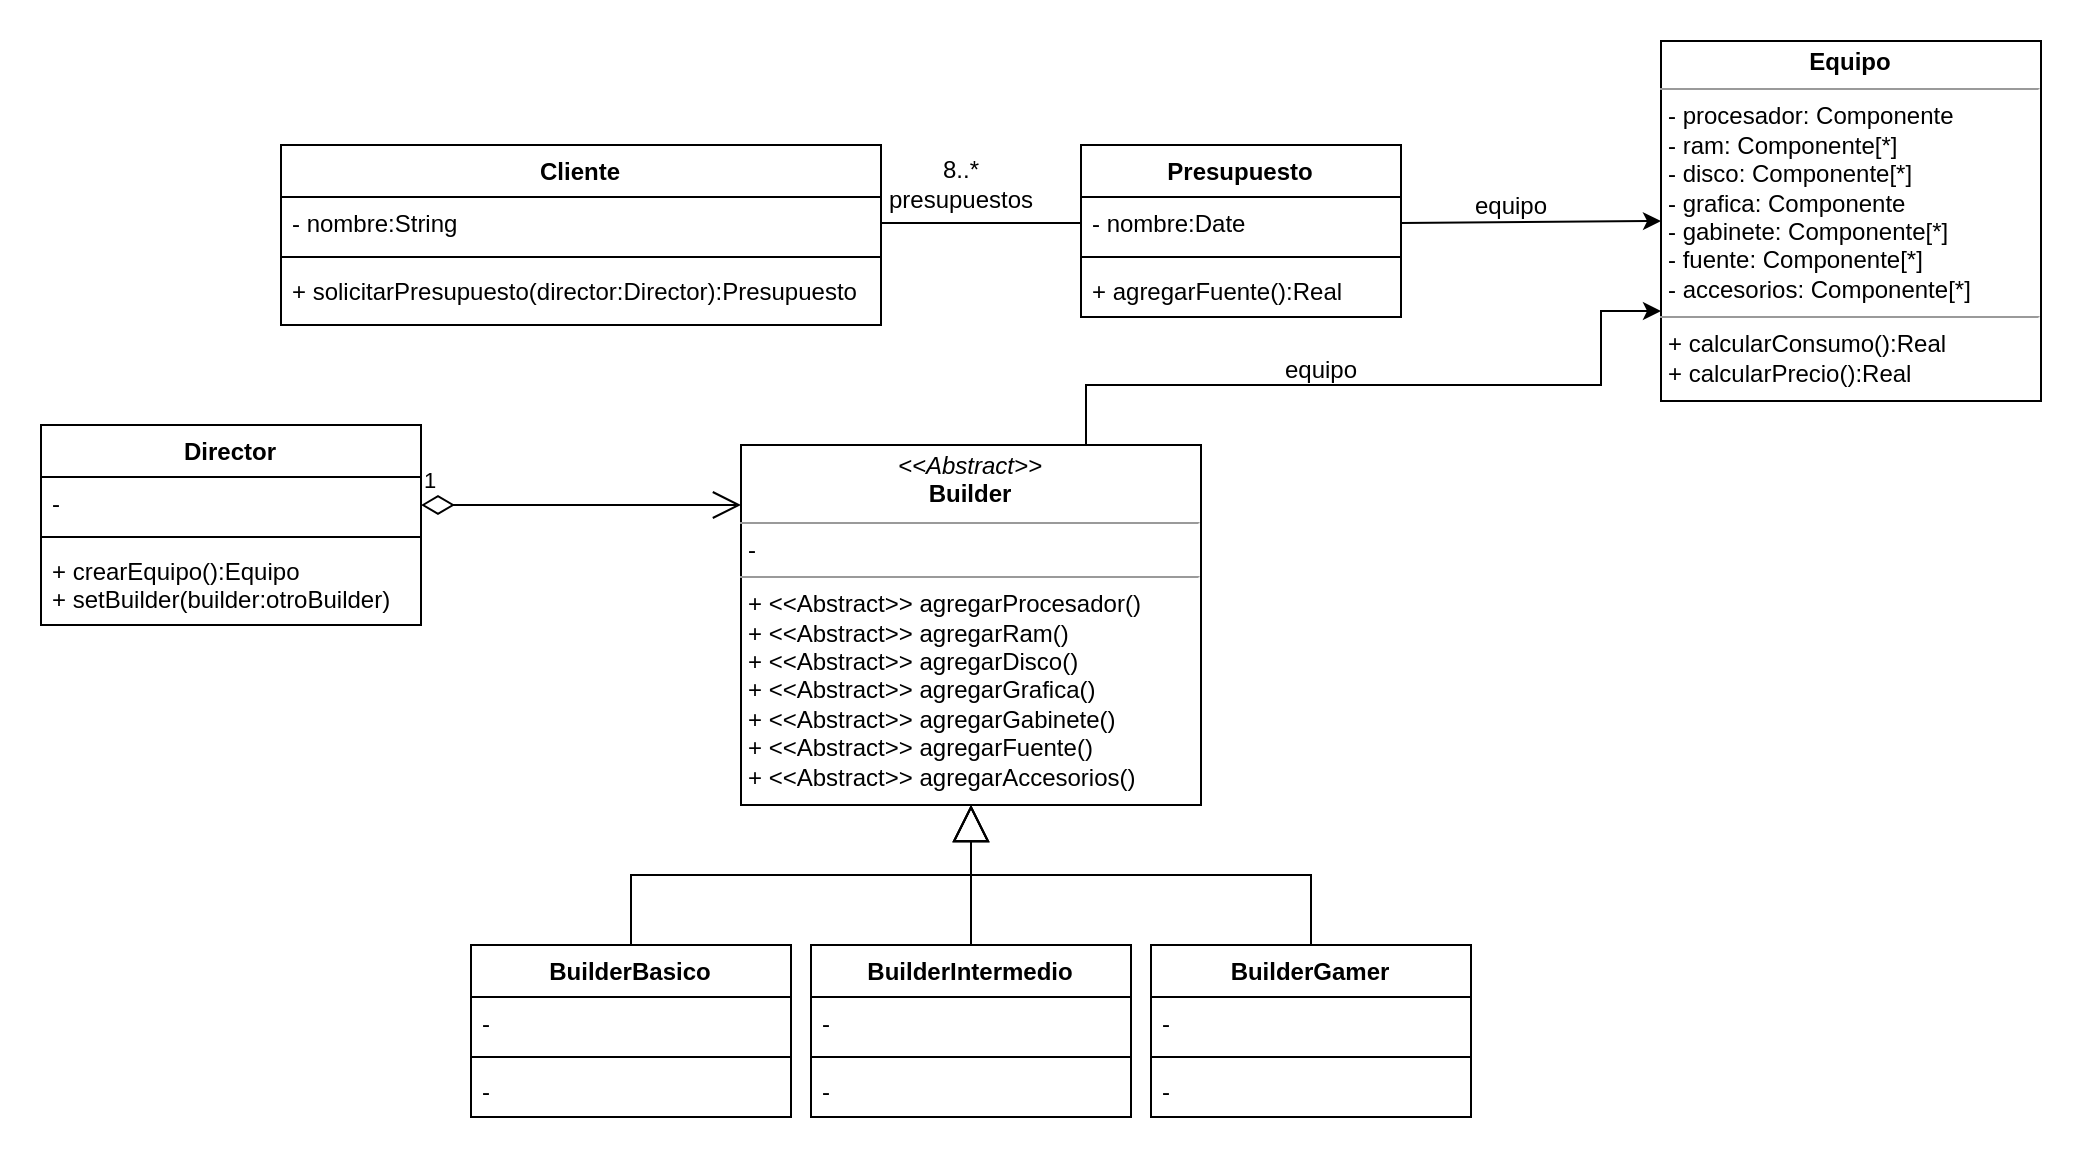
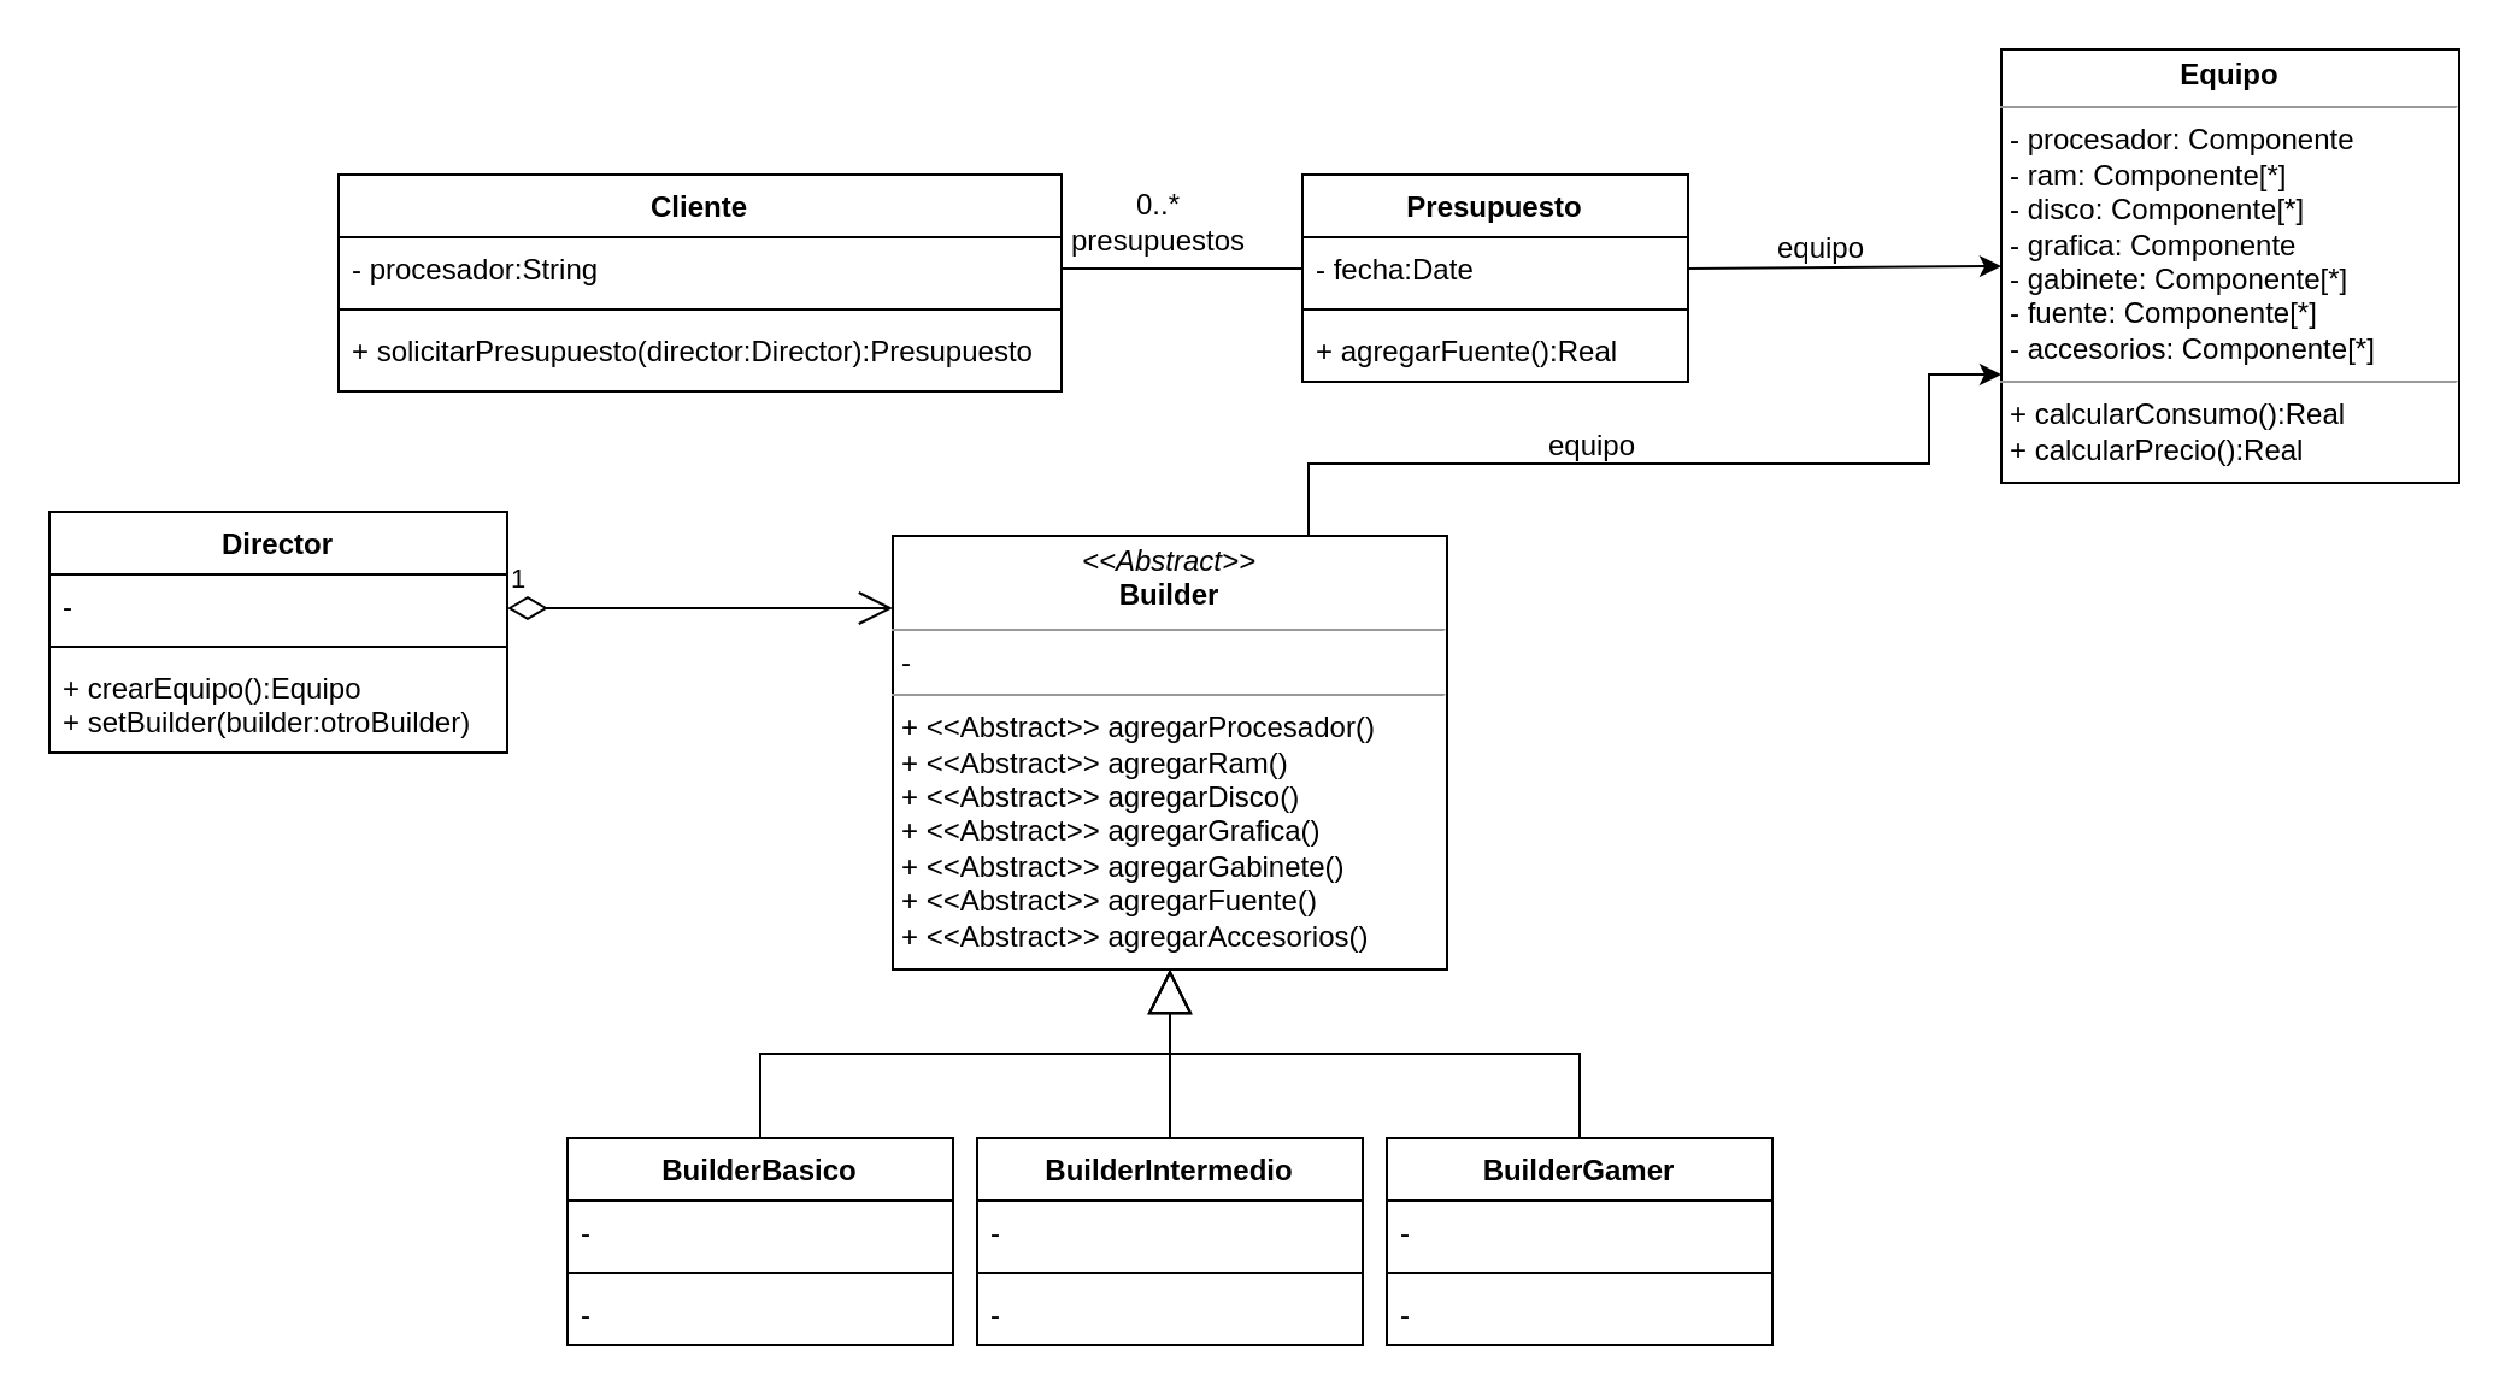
  <mxCell id="0" />
  <mxCell id="1" parent="0" />
  <mxCell id="2" value="Presupuesto" style="swimlane;fontStyle=1;align=center;verticalAlign=top;childLayout=stackLayout;horizontal=1;startSize=26;horizontalStack=0;resizeParent=1;resizeParentMax=0;resizeLast=0;collapsible=1;marginBottom=0;whiteSpace=wrap;html=1;" parent="1" vertex="1"><mxGeometry x="540" y="72" width="160" height="86" as="geometry" /></mxCell>
- <mxCell id="3" value="- nombre:Date" style="text;strokeColor=none;fillColor=none;align=left;verticalAlign=top;spacingLeft=4;spacingRight=4;overflow=hidden;rotatable=0;points=[[0,0.5],[1,0.5]];portConstraint=eastwest;whiteSpace=wrap;html=1;" parent="2" vertex="1"><mxGeometry y="26" width="160" height="26" as="geometry" /></mxCell>
+ <mxCell id="3" value="- fecha:Date" style="text;strokeColor=none;fillColor=none;align=left;verticalAlign=top;spacingLeft=4;spacingRight=4;overflow=hidden;rotatable=0;points=[[0,0.5],[1,0.5]];portConstraint=eastwest;whiteSpace=wrap;html=1;" parent="2" vertex="1"><mxGeometry y="26" width="160" height="26" as="geometry" /></mxCell>
  <mxCell id="4" value="" style="line;strokeWidth=1;fillColor=none;align=left;verticalAlign=middle;spacingTop=-1;spacingLeft=3;spacingRight=3;rotatable=0;labelPosition=right;points=[];portConstraint=eastwest;strokeColor=inherit;" parent="2" vertex="1"><mxGeometry y="52" width="160" height="8" as="geometry" /></mxCell>
  <mxCell id="5" value="+ agregarFuente():Real" style="text;strokeColor=none;fillColor=none;align=left;verticalAlign=top;spacingLeft=4;spacingRight=4;overflow=hidden;rotatable=0;points=[[0,0.5],[1,0.5]];portConstraint=eastwest;whiteSpace=wrap;html=1;" parent="2" vertex="1"><mxGeometry y="60" width="160" height="26" as="geometry" /></mxCell>
  <mxCell id="6" value="" style="endArrow=classic;html=1;rounded=0;exitX=1;exitY=0.5;exitDx=0;exitDy=0;entryX=0;entryY=0.5;entryDx=0;entryDy=0;" parent="1" source="3" target="35" edge="1"><mxGeometry width="50" height="50" relative="1" as="geometry"><mxPoint x="800" y="262" as="sourcePoint" /><mxPoint x="824" y="112" as="targetPoint" /></mxGeometry></mxCell>
  <mxCell id="7" value="equipo" style="text;html=1;align=center;verticalAlign=middle;resizable=0;points=[];autosize=1;strokeColor=none;fillColor=none;" parent="1" vertex="1"><mxGeometry x="725" y="88" width="60" height="30" as="geometry" /></mxCell>
  <mxCell id="8" value="Director" style="swimlane;fontStyle=1;align=center;verticalAlign=top;childLayout=stackLayout;horizontal=1;startSize=26;horizontalStack=0;resizeParent=1;resizeParentMax=0;resizeLast=0;collapsible=1;marginBottom=0;whiteSpace=wrap;html=1;" parent="1" vertex="1"><mxGeometry x="20" y="212" width="190" height="100" as="geometry" /></mxCell>
  <mxCell id="9" value="-" style="text;strokeColor=none;fillColor=none;align=left;verticalAlign=top;spacingLeft=4;spacingRight=4;overflow=hidden;rotatable=0;points=[[0,0.5],[1,0.5]];portConstraint=eastwest;whiteSpace=wrap;html=1;" parent="8" vertex="1"><mxGeometry y="26" width="190" height="26" as="geometry" /></mxCell>
  <mxCell id="10" value="" style="line;strokeWidth=1;fillColor=none;align=left;verticalAlign=middle;spacingTop=-1;spacingLeft=3;spacingRight=3;rotatable=0;labelPosition=right;points=[];portConstraint=eastwest;strokeColor=inherit;" parent="8" vertex="1"><mxGeometry y="52" width="190" height="8" as="geometry" /></mxCell>
  <mxCell id="11" value="+ crearEquipo():Equipo&lt;br&gt;+ setBuilder(builder:otroBuilder)" style="text;strokeColor=none;fillColor=none;align=left;verticalAlign=top;spacingLeft=4;spacingRight=4;overflow=hidden;rotatable=0;points=[[0,0.5],[1,0.5]];portConstraint=eastwest;whiteSpace=wrap;html=1;" parent="8" vertex="1"><mxGeometry y="60" width="190" height="40" as="geometry" /></mxCell>
  <mxCell id="12" value="1" style="endArrow=open;html=1;endSize=12;startArrow=diamondThin;startSize=14;startFill=0;edgeStyle=orthogonalEdgeStyle;align=left;verticalAlign=bottom;rounded=0;" parent="1" edge="1"><mxGeometry x="-1" y="3" relative="1" as="geometry"><mxPoint x="210" y="252" as="sourcePoint" /><mxPoint x="370" y="252" as="targetPoint" /></mxGeometry></mxCell>
  <mxCell id="13" value="&lt;p style=&quot;margin:0px;margin-top:4px;text-align:center;&quot;&gt;&lt;i&gt;&amp;lt;&amp;lt;Abstract&amp;gt;&amp;gt;&lt;/i&gt;&lt;br&gt;&lt;b&gt;Builder&lt;/b&gt;&lt;/p&gt;&lt;hr size=&quot;1&quot;&gt;&lt;p style=&quot;margin:0px;margin-left:4px;&quot;&gt;-&lt;/p&gt;&lt;hr size=&quot;1&quot;&gt;&lt;p style=&quot;margin:0px;margin-left:4px;&quot;&gt;+ &amp;lt;&amp;lt;Abstract&amp;gt;&amp;gt; agregarProcesador()&lt;br&gt;&lt;/p&gt;&lt;p style=&quot;margin:0px;margin-left:4px;&quot;&gt;+ &amp;lt;&amp;lt;Abstract&amp;gt;&amp;gt; agregarRam()&lt;br&gt;&lt;/p&gt;&lt;p style=&quot;margin:0px;margin-left:4px;&quot;&gt;+ &amp;lt;&amp;lt;Abstract&amp;gt;&amp;gt; agregarDisco()&lt;br&gt;&lt;/p&gt;&lt;p style=&quot;margin:0px;margin-left:4px;&quot;&gt;+ &amp;lt;&amp;lt;Abstract&amp;gt;&amp;gt; agregarGrafica()&lt;br&gt;&lt;/p&gt;&lt;p style=&quot;margin:0px;margin-left:4px;&quot;&gt;+ &amp;lt;&amp;lt;Abstract&amp;gt;&amp;gt; agregarGabinete()&lt;br&gt;&lt;/p&gt;&lt;p style=&quot;margin:0px;margin-left:4px;&quot;&gt;+ &amp;lt;&amp;lt;Abstract&amp;gt;&amp;gt; agregarFuente()&lt;br&gt;&lt;/p&gt;&lt;p style=&quot;margin:0px;margin-left:4px;&quot;&gt;+ &amp;lt;&amp;lt;Abstract&amp;gt;&amp;gt; agregarAccesorios()&lt;br&gt;&lt;/p&gt;&lt;p style=&quot;margin:0px;margin-left:4px;&quot;&gt;&lt;br&gt;&lt;/p&gt;" style="verticalAlign=top;align=left;overflow=fill;fontSize=12;fontFamily=Helvetica;html=1;whiteSpace=wrap;" parent="1" vertex="1"><mxGeometry x="370" y="222" width="230" height="180" as="geometry" /></mxCell>
  <mxCell id="14" value="BuilderBasico" style="swimlane;fontStyle=1;align=center;verticalAlign=top;childLayout=stackLayout;horizontal=1;startSize=26;horizontalStack=0;resizeParent=1;resizeParentMax=0;resizeLast=0;collapsible=1;marginBottom=0;whiteSpace=wrap;html=1;" parent="1" vertex="1"><mxGeometry x="235" y="472" width="160" height="86" as="geometry" /></mxCell>
  <mxCell id="15" value="-" style="text;strokeColor=none;fillColor=none;align=left;verticalAlign=top;spacingLeft=4;spacingRight=4;overflow=hidden;rotatable=0;points=[[0,0.5],[1,0.5]];portConstraint=eastwest;whiteSpace=wrap;html=1;" parent="14" vertex="1"><mxGeometry y="26" width="160" height="26" as="geometry" /></mxCell>
  <mxCell id="16" value="" style="line;strokeWidth=1;fillColor=none;align=left;verticalAlign=middle;spacingTop=-1;spacingLeft=3;spacingRight=3;rotatable=0;labelPosition=right;points=[];portConstraint=eastwest;strokeColor=inherit;" parent="14" vertex="1"><mxGeometry y="52" width="160" height="8" as="geometry" /></mxCell>
  <mxCell id="17" value="-" style="text;strokeColor=none;fillColor=none;align=left;verticalAlign=top;spacingLeft=4;spacingRight=4;overflow=hidden;rotatable=0;points=[[0,0.5],[1,0.5]];portConstraint=eastwest;whiteSpace=wrap;html=1;" parent="14" vertex="1"><mxGeometry y="60" width="160" height="26" as="geometry" /></mxCell>
  <mxCell id="18" value="BuilderIntermedio" style="swimlane;fontStyle=1;align=center;verticalAlign=top;childLayout=stackLayout;horizontal=1;startSize=26;horizontalStack=0;resizeParent=1;resizeParentMax=0;resizeLast=0;collapsible=1;marginBottom=0;whiteSpace=wrap;html=1;" parent="1" vertex="1"><mxGeometry x="405" y="472" width="160" height="86" as="geometry" /></mxCell>
  <mxCell id="19" value="-" style="text;strokeColor=none;fillColor=none;align=left;verticalAlign=top;spacingLeft=4;spacingRight=4;overflow=hidden;rotatable=0;points=[[0,0.5],[1,0.5]];portConstraint=eastwest;whiteSpace=wrap;html=1;" parent="18" vertex="1"><mxGeometry y="26" width="160" height="26" as="geometry" /></mxCell>
  <mxCell id="20" value="" style="line;strokeWidth=1;fillColor=none;align=left;verticalAlign=middle;spacingTop=-1;spacingLeft=3;spacingRight=3;rotatable=0;labelPosition=right;points=[];portConstraint=eastwest;strokeColor=inherit;" parent="18" vertex="1"><mxGeometry y="52" width="160" height="8" as="geometry" /></mxCell>
  <mxCell id="21" value="-" style="text;strokeColor=none;fillColor=none;align=left;verticalAlign=top;spacingLeft=4;spacingRight=4;overflow=hidden;rotatable=0;points=[[0,0.5],[1,0.5]];portConstraint=eastwest;whiteSpace=wrap;html=1;" parent="18" vertex="1"><mxGeometry y="60" width="160" height="26" as="geometry" /></mxCell>
  <mxCell id="22" value="BuilderGamer" style="swimlane;fontStyle=1;align=center;verticalAlign=top;childLayout=stackLayout;horizontal=1;startSize=26;horizontalStack=0;resizeParent=1;resizeParentMax=0;resizeLast=0;collapsible=1;marginBottom=0;whiteSpace=wrap;html=1;" parent="1" vertex="1"><mxGeometry x="575" y="472" width="160" height="86" as="geometry" /></mxCell>
  <mxCell id="23" value="-" style="text;strokeColor=none;fillColor=none;align=left;verticalAlign=top;spacingLeft=4;spacingRight=4;overflow=hidden;rotatable=0;points=[[0,0.5],[1,0.5]];portConstraint=eastwest;whiteSpace=wrap;html=1;" parent="22" vertex="1"><mxGeometry y="26" width="160" height="26" as="geometry" /></mxCell>
  <mxCell id="24" value="" style="line;strokeWidth=1;fillColor=none;align=left;verticalAlign=middle;spacingTop=-1;spacingLeft=3;spacingRight=3;rotatable=0;labelPosition=right;points=[];portConstraint=eastwest;strokeColor=inherit;" parent="22" vertex="1"><mxGeometry y="52" width="160" height="8" as="geometry" /></mxCell>
  <mxCell id="25" value="-" style="text;strokeColor=none;fillColor=none;align=left;verticalAlign=top;spacingLeft=4;spacingRight=4;overflow=hidden;rotatable=0;points=[[0,0.5],[1,0.5]];portConstraint=eastwest;whiteSpace=wrap;html=1;" parent="22" vertex="1"><mxGeometry y="60" width="160" height="26" as="geometry" /></mxCell>
  <mxCell id="26" value="" style="endArrow=block;endSize=16;endFill=0;html=1;rounded=0;exitX=0.5;exitY=0;exitDx=0;exitDy=0;entryX=0.5;entryY=1;entryDx=0;entryDy=0;edgeStyle=orthogonalEdgeStyle;" parent="1" source="14" target="13" edge="1"><mxGeometry width="160" relative="1" as="geometry"><mxPoint x="350" y="382" as="sourcePoint" /><mxPoint x="510" y="382" as="targetPoint" /></mxGeometry></mxCell>
  <mxCell id="27" value="" style="endArrow=block;endSize=16;endFill=0;html=1;rounded=0;exitX=0.5;exitY=0;exitDx=0;exitDy=0;entryX=0.5;entryY=1;entryDx=0;entryDy=0;edgeStyle=orthogonalEdgeStyle;" parent="1" source="18" target="13" edge="1"><mxGeometry width="160" relative="1" as="geometry"><mxPoint x="325" y="482" as="sourcePoint" /><mxPoint x="495" y="412" as="targetPoint" /></mxGeometry></mxCell>
  <mxCell id="28" value="" style="endArrow=block;endSize=16;endFill=0;html=1;rounded=0;exitX=0.5;exitY=0;exitDx=0;exitDy=0;entryX=0.5;entryY=1;entryDx=0;entryDy=0;edgeStyle=orthogonalEdgeStyle;" parent="1" source="22" target="13" edge="1"><mxGeometry width="160" relative="1" as="geometry"><mxPoint x="495" y="482" as="sourcePoint" /><mxPoint x="495" y="412" as="targetPoint" /></mxGeometry></mxCell>
  <mxCell id="29" value="Cliente" style="swimlane;fontStyle=1;align=center;verticalAlign=top;childLayout=stackLayout;horizontal=1;startSize=26;horizontalStack=0;resizeParent=1;resizeParentMax=0;resizeLast=0;collapsible=1;marginBottom=0;whiteSpace=wrap;html=1;" parent="1" vertex="1"><mxGeometry x="140" y="72" width="300" height="90" as="geometry" /></mxCell>
- <mxCell id="30" value="- nombre:String" style="text;strokeColor=none;fillColor=none;align=left;verticalAlign=top;spacingLeft=4;spacingRight=4;overflow=hidden;rotatable=0;points=[[0,0.5],[1,0.5]];portConstraint=eastwest;whiteSpace=wrap;html=1;" parent="29" vertex="1"><mxGeometry y="26" width="300" height="26" as="geometry" /></mxCell>
+ <mxCell id="30" value="- procesador:String" style="text;strokeColor=none;fillColor=none;align=left;verticalAlign=top;spacingLeft=4;spacingRight=4;overflow=hidden;rotatable=0;points=[[0,0.5],[1,0.5]];portConstraint=eastwest;whiteSpace=wrap;html=1;" parent="29" vertex="1"><mxGeometry y="26" width="300" height="26" as="geometry" /></mxCell>
  <mxCell id="31" value="" style="line;strokeWidth=1;fillColor=none;align=left;verticalAlign=middle;spacingTop=-1;spacingLeft=3;spacingRight=3;rotatable=0;labelPosition=right;points=[];portConstraint=eastwest;strokeColor=inherit;" parent="29" vertex="1"><mxGeometry y="52" width="300" height="8" as="geometry" /></mxCell>
  <mxCell id="32" value="+ solicitarPresupuesto(director:Director):Presupuesto" style="text;strokeColor=none;fillColor=none;align=left;verticalAlign=top;spacingLeft=4;spacingRight=4;overflow=hidden;rotatable=0;points=[[0,0.5],[1,0.5]];portConstraint=eastwest;whiteSpace=wrap;html=1;" parent="29" vertex="1"><mxGeometry y="60" width="300" height="30" as="geometry" /></mxCell>
  <mxCell id="33" value="" style="endArrow=none;html=1;rounded=0;exitX=1;exitY=0.5;exitDx=0;exitDy=0;entryX=0;entryY=0.5;entryDx=0;entryDy=0;" parent="1" source="30" target="3" edge="1"><mxGeometry width="50" height="50" relative="1" as="geometry"><mxPoint x="400" y="222" as="sourcePoint" /><mxPoint x="450" y="172" as="targetPoint" /></mxGeometry></mxCell>
- <mxCell id="34" value="8..*&lt;br&gt;presupuestos" style="text;html=1;align=center;verticalAlign=middle;resizable=0;points=[];autosize=1;strokeColor=none;fillColor=none;" parent="1" vertex="1"><mxGeometry x="430" y="72" width="100" height="40" as="geometry" /></mxCell>
+ <mxCell id="34" value="0..*&lt;br&gt;presupuestos" style="text;html=1;align=center;verticalAlign=middle;resizable=0;points=[];autosize=1;strokeColor=none;fillColor=none;" parent="1" vertex="1"><mxGeometry x="430" y="72" width="100" height="40" as="geometry" /></mxCell>
  <mxCell id="35" value="&lt;p style=&quot;margin:0px;margin-top:4px;text-align:center;&quot;&gt;&lt;b&gt;Equipo&lt;/b&gt;&lt;/p&gt;&lt;hr size=&quot;1&quot;&gt;&lt;p style=&quot;margin:0px;margin-left:4px;&quot;&gt;- procesador: Componente&lt;br style=&quot;border-color: var(--border-color);&quot;&gt;- ram: Componente[*]&lt;br style=&quot;border-color: var(--border-color);&quot;&gt;- disco: Componente[*]&lt;br style=&quot;border-color: var(--border-color);&quot;&gt;- grafica: Componente&lt;br style=&quot;border-color: var(--border-color);&quot;&gt;- gabinete: Componente[*]&lt;br style=&quot;border-color: var(--border-color);&quot;&gt;- fuente: Componente[*]&lt;br style=&quot;border-color: var(--border-color);&quot;&gt;- accesorios: Componente[*]&lt;br&gt;&lt;/p&gt;&lt;hr size=&quot;1&quot;&gt;&lt;p style=&quot;margin:0px;margin-left:4px;&quot;&gt;+ calcularConsumo():Real&lt;br style=&quot;border-color: var(--border-color);&quot;&gt;+ calcularPrecio():Real&lt;br&gt;&lt;/p&gt;" style="verticalAlign=top;align=left;overflow=fill;fontSize=12;fontFamily=Helvetica;html=1;whiteSpace=wrap;" parent="1" vertex="1"><mxGeometry x="830" y="20" width="190" height="180" as="geometry" /></mxCell>
  <mxCell id="36" value="" style="endArrow=classic;html=1;rounded=0;exitX=0.75;exitY=0;exitDx=0;exitDy=0;entryX=0;entryY=0.75;entryDx=0;entryDy=0;edgeStyle=orthogonalEdgeStyle;" parent="1" source="13" target="35" edge="1"><mxGeometry width="50" height="50" relative="1" as="geometry"><mxPoint x="440" y="322" as="sourcePoint" /><mxPoint x="490" y="272" as="targetPoint" /><Array as="points"><mxPoint x="543" y="192" /><mxPoint x="800" y="192" /><mxPoint x="800" y="155" /></Array></mxGeometry></mxCell>
  <mxCell id="37" value="equipo" style="text;html=1;align=center;verticalAlign=middle;resizable=0;points=[];autosize=1;strokeColor=none;fillColor=none;" parent="1" vertex="1"><mxGeometry x="630" y="170" width="60" height="30" as="geometry" /></mxCell>
